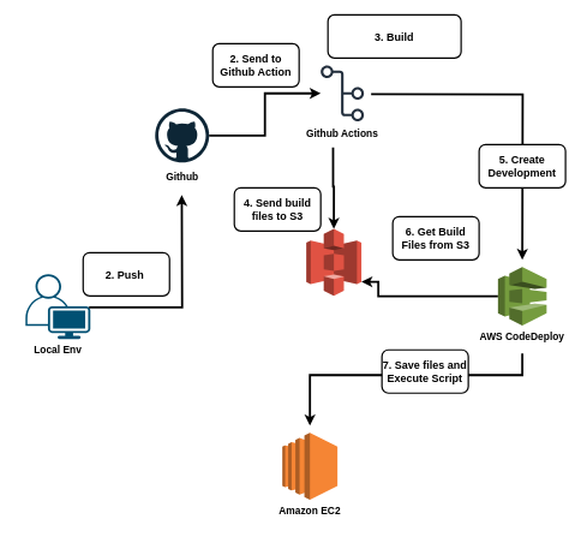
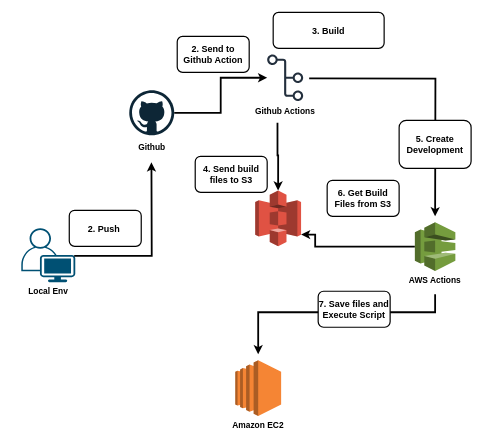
  <mxCell id="0" />
  <mxCell id="1" parent="0" />
  <mxCell id="2" value="" style="edgeStyle=orthogonalEdgeStyle;rounded=0;orthogonalLoop=1;jettySize=auto;html=1;strokeWidth=3;" edge="1" parent="1"><mxGeometry relative="1" as="geometry"><mxPoint x="725" y="490" as="sourcePoint" /><mxPoint x="430" y="590" as="targetPoint" /><Array as="points"><mxPoint x="725" y="520" /><mxPoint x="430" y="520" /></Array></mxGeometry></mxCell>
  <mxCell id="3" value="" style="points=[[0.35,0,0],[0.98,0.51,0],[1,0.71,0],[0.67,1,0],[0,0.795,0],[0,0.65,0]];verticalLabelPosition=bottom;sketch=0;html=1;verticalAlign=top;aspect=fixed;align=center;pointerEvents=1;shape=mxgraph.cisco19.user;fillColor=#005073;strokeColor=none;" vertex="1" parent="1"><mxGeometry x="35" y="380" width="90" height="90" as="geometry" /></mxCell>
  <mxCell id="4" value="" style="edgeStyle=orthogonalEdgeStyle;rounded=0;orthogonalLoop=1;jettySize=auto;html=1;strokeWidth=3;" edge="1" parent="1"><mxGeometry relative="1" as="geometry"><mxPoint x="515" y="130" as="sourcePoint" /><mxPoint x="725" y="360" as="targetPoint" /><Array as="points" /></mxGeometry></mxCell>
  <mxCell id="5" value="" style="dashed=0;outlineConnect=0;html=1;align=center;labelPosition=center;verticalLabelPosition=bottom;verticalAlign=top;shape=mxgraph.weblogos.github" vertex="1" parent="1"><mxGeometry x="215" y="150" width="75" height="75" as="geometry" /></mxCell>
  <mxCell id="6" value="" style="edgeStyle=orthogonalEdgeStyle;rounded=0;orthogonalLoop=1;jettySize=auto;html=1;strokeWidth=3;exitX=0.98;exitY=0.51;exitDx=0;exitDy=0;exitPerimeter=0;" edge="1" parent="1" source="3"><mxGeometry relative="1" as="geometry"><mxPoint x="75" y="300" as="sourcePoint" /><mxPoint x="252" y="270" as="targetPoint" /><Array as="points" /></mxGeometry></mxCell>
  <mxCell id="7" value="" style="sketch=0;outlineConnect=0;fontColor=#232F3E;gradientColor=none;fillColor=#232F3D;strokeColor=none;dashed=0;verticalLabelPosition=bottom;verticalAlign=top;align=center;html=1;fontSize=12;fontStyle=0;aspect=fixed;pointerEvents=1;shape=mxgraph.aws4.git_repository;" vertex="1" parent="1"><mxGeometry x="445" y="90" width="60" height="78" as="geometry" /></mxCell>
  <mxCell id="8" value="" style="edgeStyle=orthogonalEdgeStyle;rounded=0;orthogonalLoop=1;jettySize=auto;html=1;strokeWidth=3;" edge="1" parent="1" source="5" target="7"><mxGeometry relative="1" as="geometry"><mxPoint x="315" y="189" as="sourcePoint" /><mxPoint x="402" y="187" as="targetPoint" /><Array as="points" /></mxGeometry></mxCell>
  <mxCell id="9" value="" style="edgeStyle=orthogonalEdgeStyle;rounded=0;orthogonalLoop=1;jettySize=auto;html=1;strokeWidth=3;exitX=0.393;exitY=1.138;exitDx=0;exitDy=0;exitPerimeter=0;entryX=0.5;entryY=0;entryDx=0;entryDy=0;entryPerimeter=0;" edge="1" parent="1" source="18" target="21"><mxGeometry relative="1" as="geometry"><mxPoint x="465" y="240" as="sourcePoint" /><mxPoint x="430" y="350" as="targetPoint" /><Array as="points" /></mxGeometry></mxCell>
  <mxCell id="10" value="" style="edgeStyle=orthogonalEdgeStyle;rounded=0;orthogonalLoop=1;jettySize=auto;html=1;strokeWidth=3;shadow=0;entryX=1;entryY=0.79;entryDx=0;entryDy=0;entryPerimeter=0;exitX=0;exitY=0.5;exitDx=0;exitDy=0;exitPerimeter=0;" edge="1" parent="1" source="22" target="21"><mxGeometry relative="1" as="geometry"><mxPoint x="665" y="411" as="sourcePoint" /><mxPoint x="505" y="440" as="targetPoint" /><Array as="points"><mxPoint x="525" y="411" /><mxPoint x="525" y="391" /></Array></mxGeometry></mxCell>
  <mxCell id="11" value="2. Send to Github Action" style="whiteSpace=wrap;html=1;strokeWidth=2;rounded=1;glass=0;shadow=0;fontSize=15;fontStyle=1" vertex="1" parent="1"><mxGeometry x="295" y="60" width="120" height="60" as="geometry" /></mxCell>
  <mxCell id="12" value="2. Push&amp;nbsp;" style="whiteSpace=wrap;html=1;strokeWidth=2;rounded=1;glass=0;shadow=0;fontSize=15;fontStyle=1" vertex="1" parent="1"><mxGeometry x="115" y="350" width="120" height="60" as="geometry" /></mxCell>
  <mxCell id="13" value="3. Build" style="whiteSpace=wrap;html=1;strokeWidth=2;rounded=1;glass=0;shadow=0;fontSize=15;fontStyle=1" vertex="1" parent="1"><mxGeometry x="455" y="20" width="185" height="60" as="geometry" /></mxCell>
  <mxCell id="14" value="4. Send build files to S3" style="whiteSpace=wrap;html=1;strokeWidth=2;rounded=1;glass=0;shadow=0;fontSize=15;fontStyle=1" vertex="1" parent="1"><mxGeometry x="325" y="260" width="120" height="60" as="geometry" /></mxCell>
- <mxCell id="15" value="5. Create Development" style="whiteSpace=wrap;html=1;strokeWidth=2;rounded=1;glass=0;shadow=0;fontSize=15;fontStyle=1" vertex="1" parent="1"><mxGeometry x="665" y="200" width="120" height="60" as="geometry" /></mxCell>
+ <mxCell id="15" value="5. Create Development" style="whiteSpace=wrap;html=1;strokeWidth=2;rounded=1;glass=0;shadow=0;fontSize=15;fontStyle=1" vertex="1" parent="1"><mxGeometry x="665" y="200" width="120" height="80" as="geometry" /></mxCell>
  <mxCell id="16" value="6. Get Build Files from S3" style="whiteSpace=wrap;html=1;strokeWidth=2;rounded=1;glass=0;shadow=0;fontSize=15;fontStyle=1" vertex="1" parent="1"><mxGeometry x="545" y="300" width="120" height="60" as="geometry" /></mxCell>
  <mxCell id="17" value="7. Save files and Execute Script" style="whiteSpace=wrap;html=1;strokeWidth=2;rounded=1;glass=0;shadow=0;fontSize=15;fontStyle=1" vertex="1" parent="1"><mxGeometry x="530" y="485" width="120" height="60" as="geometry" /></mxCell>
  <mxCell id="18" value="Github Actions" style="text;html=1;strokeColor=none;fillColor=none;align=center;verticalAlign=middle;whiteSpace=wrap;rounded=0;fontStyle=1;fontSize=14;" vertex="1" parent="1"><mxGeometry x="415" y="170" width="120" height="30" as="geometry" /></mxCell>
  <mxCell id="19" value="Github" style="text;html=1;strokeColor=none;fillColor=none;align=center;verticalAlign=middle;whiteSpace=wrap;rounded=0;fontStyle=1;fontSize=14;" vertex="1" parent="1"><mxGeometry x="192.5" y="230" width="120" height="30" as="geometry" /></mxCell>
  <mxCell id="20" value="Local Env" style="text;html=1;strokeColor=none;fillColor=none;align=center;verticalAlign=middle;whiteSpace=wrap;rounded=0;fontStyle=1;fontSize=14;" vertex="1" parent="1"><mxGeometry x="20" y="470" width="120" height="30" as="geometry" /></mxCell>
  <mxCell id="21" value="" style="outlineConnect=0;dashed=0;verticalLabelPosition=bottom;verticalAlign=top;align=center;html=1;shape=mxgraph.aws3.s3;fillColor=#E05243;gradientColor=none;" vertex="1" parent="1"><mxGeometry x="425" y="317" width="76.5" height="93" as="geometry" /></mxCell>
  <mxCell id="22" value="" style="outlineConnect=0;dashed=0;verticalLabelPosition=bottom;verticalAlign=top;align=center;html=1;shape=mxgraph.aws3.codedeploy;fillColor=#759C3E;gradientColor=none;" vertex="1" parent="1"><mxGeometry x="691.25" y="370" width="67.5" height="81" as="geometry" /></mxCell>
- <mxCell id="23" value="AWS CodeDeploy" style="text;html=1;strokeColor=none;fillColor=none;align=center;verticalAlign=middle;whiteSpace=wrap;rounded=0;fontStyle=1;fontSize=14;" vertex="1" parent="1"><mxGeometry x="665" y="451" width="120" height="30" as="geometry" /></mxCell>
+ <mxCell id="23" value="AWS Actions" style="text;html=1;strokeColor=none;fillColor=none;align=center;verticalAlign=middle;whiteSpace=wrap;rounded=0;fontStyle=1;fontSize=14;" vertex="1" parent="1"><mxGeometry x="665" y="451" width="120" height="30" as="geometry" /></mxCell>
  <mxCell id="24" value="" style="outlineConnect=0;dashed=0;verticalLabelPosition=bottom;verticalAlign=top;align=center;html=1;shape=mxgraph.aws3.ec2;fillColor=#F58534;gradientColor=none;" vertex="1" parent="1"><mxGeometry x="391.75" y="600" width="76.5" height="93" as="geometry" /></mxCell>
  <mxCell id="25" value="Amazon EC2" style="text;html=1;strokeColor=none;fillColor=none;align=center;verticalAlign=middle;whiteSpace=wrap;rounded=0;fontStyle=1;fontSize=14;" vertex="1" parent="1"><mxGeometry x="370" y="693" width="120" height="30" as="geometry" /></mxCell>
